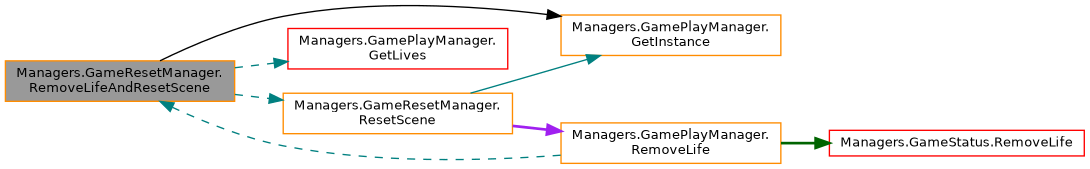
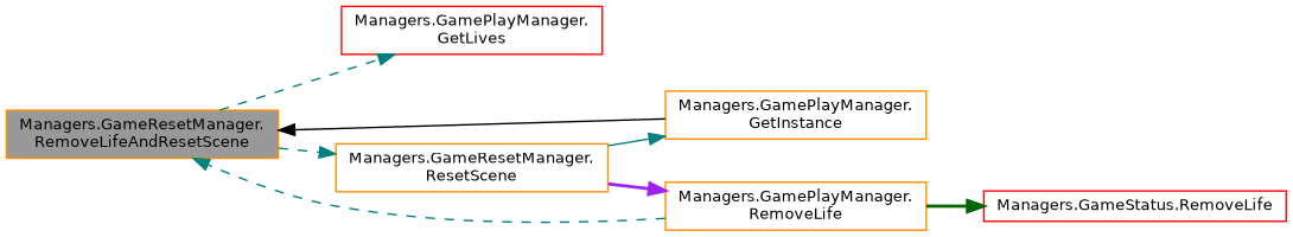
  digraph {
    rankdir=LR
    node [color=darkorange fillcolor=white fontname=Helvetica fontsize=10 shape=box style=filled]
    edge [color=teal fontname=Helvetica fontsize=10 labelfontname=Helvetica labelfontsize=10 style=dashed]
    n1 [fillcolor=grey60 fontcolor=black height=0.2 label="Managers.GameResetManager.\lRemoveLifeAndResetScene" width=0.4]
    n2 [height=0.2 label="Managers.GamePlayManager.\lGetInstance" width=0.4]
    n3 [color=red height=0.2 label="Managers.GamePlayManager.\lGetLives" width=0.4]
    n4 [height=0.2 label="Managers.GameResetManager.\lResetScene" width=0.4]
    n5 [height=0.2 label="Managers.GamePlayManager.\lRemoveLife" width=0.4]
    n6 [color=red height=0.2 label="Managers.GameStatus.RemoveLife" width=0.4]
-   n1 -> n2 [color=black style=solid]
+   n2 -> n1 [color=black style=solid]
    n1 -> n3
    n1 -> n4
    n4 -> n2 [style=solid]
    n4 -> n5 [color=purple style=bold]
    n5 -> n1
    n5 -> n6 [color=darkgreen style=bold]
  }
